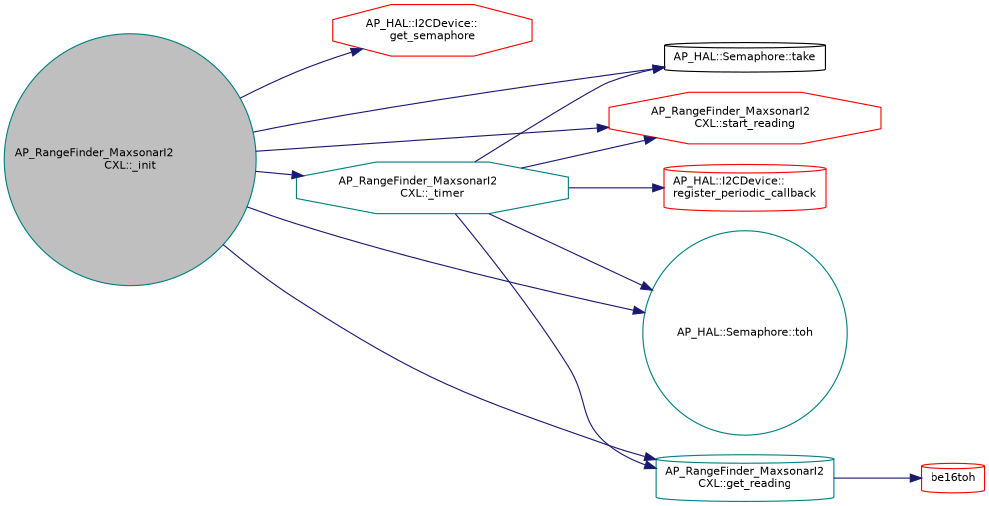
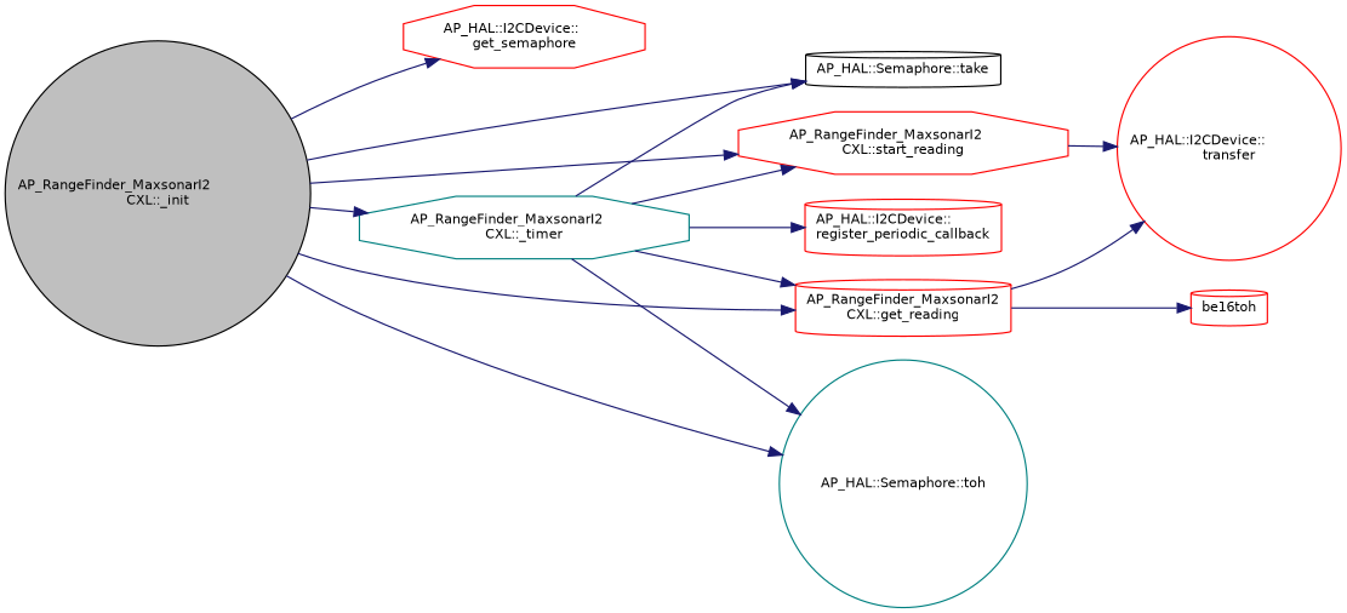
  digraph {
    rankdir=LR
    node [color=red fillcolor=white fontname=Helvetica fontsize=10 shape=cylinder style=filled]
    edge [color=midnightblue fontname=Helvetica fontsize=10 labelfontname=Helvetica labelfontsize=10 style=solid]
-   n1 [color=teal fillcolor=grey75 fontcolor=black height=0.2 label="AP_RangeFinder_MaxsonarI2\lCXL::_init" shape=circle width=0.4]
+   n1 [color=black fillcolor=grey75 fontcolor=black height=0.2 label="AP_RangeFinder_MaxsonarI2\lCXL::_init" shape=circle width=0.4]
    n2 [height=0.2 label="AP_HAL::I2CDevice::\lget_semaphore" shape=octagon width=0.4]
    n3 [color=black height=0.2 label="AP_HAL::Semaphore::take" width=0.4]
    n4 [height=0.2 label="AP_RangeFinder_MaxsonarI2\lCXL::start_reading" shape=octagon width=0.4]
    n5 [color=teal height=0.2 label="AP_HAL::Semaphore::toh" shape=circle width=0.4]
-   n6 [color=teal height=0.2 label="AP_RangeFinder_MaxsonarI2\lCXL::get_reading" width=0.4]
+   n6 [height=0.2 label="AP_RangeFinder_MaxsonarI2\lCXL::get_reading" width=0.4]
    n7 [color=teal height=0.2 label="AP_RangeFinder_MaxsonarI2\lCXL::_timer" shape=octagon width=0.4]
+   n8 [height=0.2 label="AP_HAL::I2CDevice::\ltransfer" shape=circle width=0.4]
    n9 [height=0.2 label=be16toh width=0.4]
    n10 [height=0.2 label="AP_HAL::I2CDevice::\lregister_periodic_callback" width=0.4]
    n1 -> n2
    n1 -> n3
    n1 -> n4
    n1 -> n5
    n1 -> n6
    n1 -> n7
+   n4 -> n8
+   n6 -> n8
    n6 -> n9
    n7 -> n3
    n7 -> n4
    n7 -> n5
    n7 -> n6
    n7 -> n10
  }
